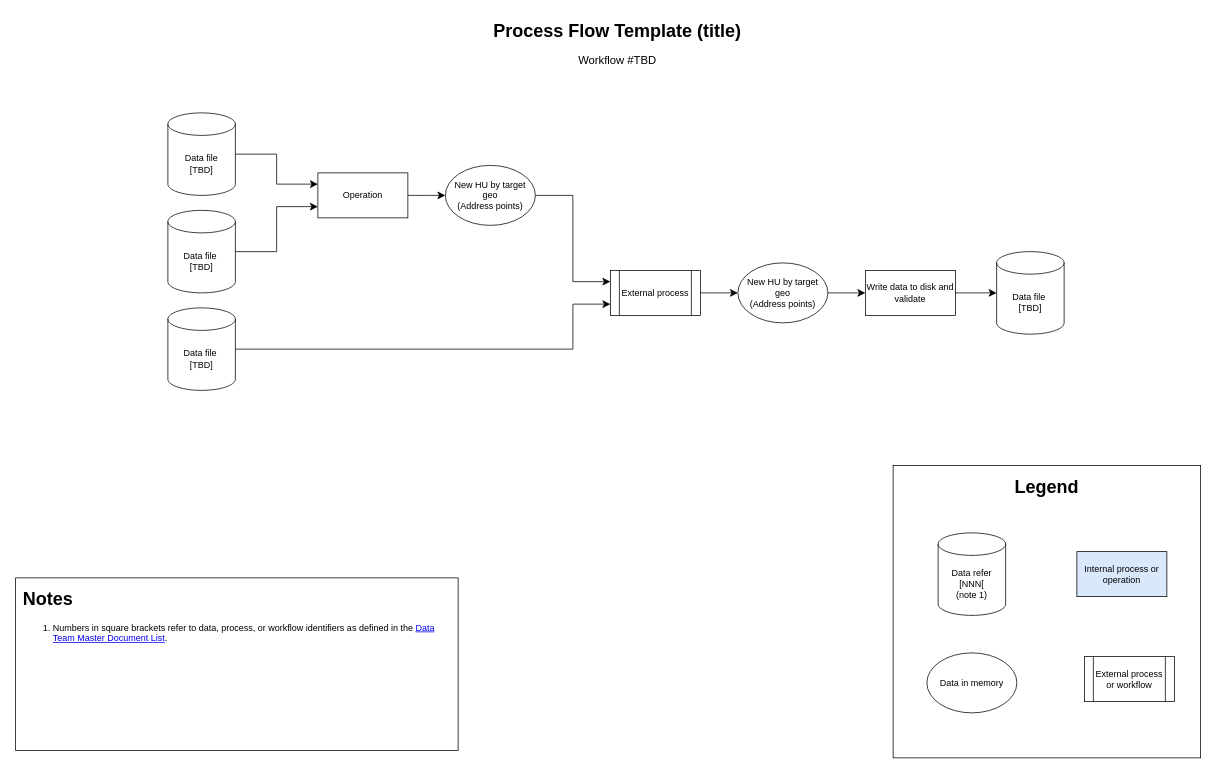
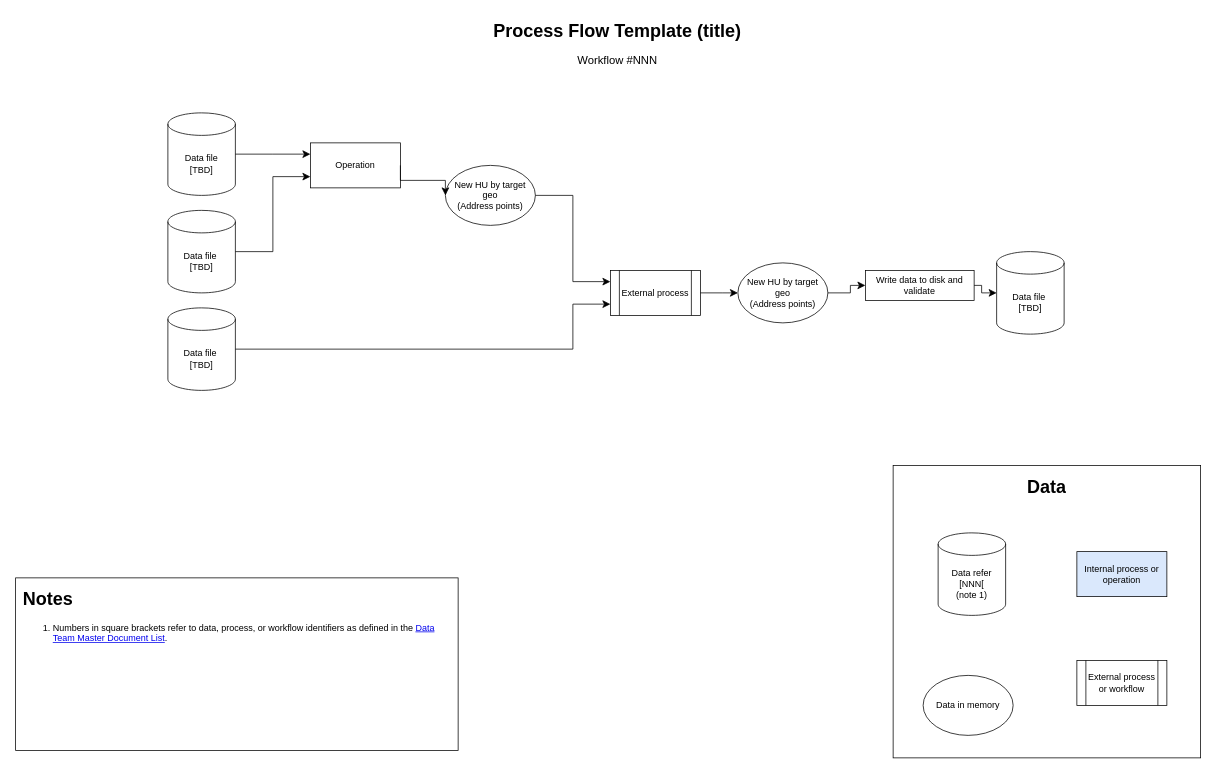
  <mxCell id="0" />
  <mxCell id="1" parent="0" />
- <mxCell id="2" value="Operation" style="rounded=0;whiteSpace=wrap;html=1;" vertex="1" parent="1"><mxGeometry x="423" y="230" width="120" height="60" as="geometry" /></mxCell>
+ <mxCell id="2" value="Operation" style="rounded=0;whiteSpace=wrap;html=1;" vertex="1" parent="1"><mxGeometry x="413" y="190" width="120" height="60" as="geometry" /></mxCell>
  <mxCell id="3" value="Data file&lt;div&gt;[TBD]&lt;/div&gt;" style="shape=cylinder3;whiteSpace=wrap;html=1;boundedLbl=1;backgroundOutline=1;size=15;" vertex="1" parent="1"><mxGeometry x="223" y="150" width="90" height="110" as="geometry" /></mxCell>
  <mxCell id="4" value="New HU by target geo&lt;div&gt;(Address points)&lt;/div&gt;" style="ellipse;whiteSpace=wrap;html=1;" vertex="1" parent="1"><mxGeometry x="593" y="220" width="120" height="80" as="geometry" /></mxCell>
  <mxCell id="5" value="&lt;h1 style=&quot;margin-top: 0px;&quot;&gt;Notes&lt;/h1&gt;&lt;ol&gt;&lt;li&gt;Numbers in square brackets refer to data, process, or workflow identifiers as defined in the &lt;a href=&quot;https://morpc1.sharepoint.com/:x:/s/GISteam/EfC4j3HhohZCrSZzxJdyt5cBFEqVD7zHick8ZW0INqgCYA?e=0WhrAI&quot;&gt;Data Team Master Document List&lt;/a&gt;.&lt;/li&gt;&lt;/ol&gt;&lt;p&gt;&lt;/p&gt;" style="text;html=1;whiteSpace=wrap;overflow=hidden;rounded=0;spacing=10;strokeColor=default;" vertex="1" parent="1"><mxGeometry x="20" y="770" width="590" height="230" as="geometry" /></mxCell>
- <mxCell id="6" value="&lt;h1 style=&quot;margin-top: 0px;&quot;&gt;Process Flow Template (title)&lt;/h1&gt;&lt;div&gt;&lt;font style=&quot;font-size: 15px; line-height: 100%;&quot;&gt;Workflow #TBD&lt;/font&gt;&lt;/div&gt;&lt;p&gt;&lt;/p&gt;" style="text;html=1;whiteSpace=wrap;overflow=hidden;rounded=0;align=center;" vertex="1" parent="1"><mxGeometry x="525" y="20" width="595" height="80" as="geometry" /></mxCell>
+ <mxCell id="6" value="&lt;h1 style=&quot;margin-top: 0px;&quot;&gt;Process Flow Template (title)&lt;/h1&gt;&lt;div&gt;&lt;font style=&quot;font-size: 15px; line-height: 100%;&quot;&gt;Workflow #NNN&lt;/font&gt;&lt;/div&gt;&lt;p&gt;&lt;/p&gt;" style="text;html=1;whiteSpace=wrap;overflow=hidden;rounded=0;align=center;" vertex="1" parent="1"><mxGeometry x="525" y="20" width="595" height="80" as="geometry" /></mxCell>
  <mxCell id="7" value="Data file&amp;nbsp;&lt;div&gt;&lt;span style=&quot;background-color: transparent; color: light-dark(rgb(0, 0, 0), rgb(255, 255, 255));&quot;&gt;[TBD]&lt;/span&gt;&lt;/div&gt;" style="shape=cylinder3;whiteSpace=wrap;html=1;boundedLbl=1;backgroundOutline=1;size=15;" vertex="1" parent="1"><mxGeometry x="223" y="280" width="90" height="110" as="geometry" /></mxCell>
  <mxCell id="8" value="External process" style="shape=process;whiteSpace=wrap;html=1;backgroundOutline=1;" vertex="1" parent="1"><mxGeometry x="813" y="360" width="120" height="60" as="geometry" /></mxCell>
  <mxCell id="9" value="New HU by target geo&lt;div&gt;(Address points)&lt;/div&gt;" style="ellipse;whiteSpace=wrap;html=1;" vertex="1" parent="1"><mxGeometry x="983" y="350" width="120" height="80" as="geometry" /></mxCell>
- <mxCell id="10" value="Write data to disk and validate" style="rounded=0;whiteSpace=wrap;html=1;" vertex="1" parent="1"><mxGeometry x="1153" y="360" width="120" height="60" as="geometry" /></mxCell>
+ <mxCell id="10" value="Write data to disk and validate" style="rounded=0;whiteSpace=wrap;html=1;" vertex="1" parent="1"><mxGeometry x="1153" y="360" width="145" height="40" as="geometry" /></mxCell>
  <mxCell id="11" value="Data file&amp;nbsp;&lt;div&gt;&lt;span style=&quot;background-color: transparent; color: light-dark(rgb(0, 0, 0), rgb(255, 255, 255));&quot;&gt;[TBD]&lt;/span&gt;&lt;/div&gt;" style="shape=cylinder3;whiteSpace=wrap;html=1;boundedLbl=1;backgroundOutline=1;size=15;" vertex="1" parent="1"><mxGeometry x="223" y="410" width="90" height="110" as="geometry" /></mxCell>
  <mxCell id="12" value="" style="edgeStyle=elbowEdgeStyle;elbow=horizontal;endArrow=classic;html=1;curved=0;rounded=0;endSize=8;startSize=8;exitX=1;exitY=0.5;exitDx=0;exitDy=0;exitPerimeter=0;entryX=0;entryY=0.25;entryDx=0;entryDy=0;" edge="1" parent="1" source="3" target="2"><mxGeometry width="50" height="50" relative="1" as="geometry"><mxPoint x="783" y="430" as="sourcePoint" /><mxPoint x="833" y="380" as="targetPoint" /></mxGeometry></mxCell>
  <mxCell id="13" value="" style="edgeStyle=elbowEdgeStyle;elbow=horizontal;endArrow=classic;html=1;curved=0;rounded=0;endSize=8;startSize=8;exitX=1;exitY=0.5;exitDx=0;exitDy=0;exitPerimeter=0;entryX=0;entryY=0.75;entryDx=0;entryDy=0;" edge="1" parent="1" source="7" target="2"><mxGeometry width="50" height="50" relative="1" as="geometry"><mxPoint x="323" y="215" as="sourcePoint" /><mxPoint x="403" y="320" as="targetPoint" /></mxGeometry></mxCell>
  <mxCell id="14" value="" style="edgeStyle=elbowEdgeStyle;elbow=vertical;endArrow=classic;html=1;curved=0;rounded=0;endSize=8;startSize=8;entryX=0;entryY=0.5;entryDx=0;entryDy=0;exitX=1;exitY=0.5;exitDx=0;exitDy=0;" edge="1" parent="1" source="2" target="4"><mxGeometry width="50" height="50" relative="1" as="geometry"><mxPoint x="583" y="390" as="sourcePoint" /><mxPoint x="433" y="285" as="targetPoint" /></mxGeometry></mxCell>
  <mxCell id="15" value="" style="edgeStyle=elbowEdgeStyle;elbow=horizontal;endArrow=classic;html=1;curved=0;rounded=0;endSize=8;startSize=8;exitX=1;exitY=0.5;exitDx=0;exitDy=0;exitPerimeter=0;entryX=0;entryY=0.75;entryDx=0;entryDy=0;" edge="1" parent="1" source="11" target="8"><mxGeometry width="50" height="50" relative="1" as="geometry"><mxPoint x="323" y="345" as="sourcePoint" /><mxPoint x="433" y="285" as="targetPoint" /><Array as="points"><mxPoint x="763" y="440" /></Array></mxGeometry></mxCell>
  <mxCell id="16" value="" style="edgeStyle=elbowEdgeStyle;elbow=horizontal;endArrow=classic;html=1;curved=0;rounded=0;endSize=8;startSize=8;exitX=1;exitY=0.5;exitDx=0;exitDy=0;entryX=0;entryY=0.25;entryDx=0;entryDy=0;" edge="1" parent="1" source="4" target="8"><mxGeometry width="50" height="50" relative="1" as="geometry"><mxPoint x="323" y="475" as="sourcePoint" /><mxPoint x="783" y="415" as="targetPoint" /></mxGeometry></mxCell>
  <mxCell id="17" value="" style="edgeStyle=elbowEdgeStyle;elbow=horizontal;endArrow=classic;html=1;curved=0;rounded=0;endSize=8;startSize=8;exitX=1;exitY=0.5;exitDx=0;exitDy=0;entryX=0;entryY=0.5;entryDx=0;entryDy=0;" edge="1" parent="1" source="8" target="9"><mxGeometry width="50" height="50" relative="1" as="geometry"><mxPoint x="323" y="475" as="sourcePoint" /><mxPoint x="823" y="415" as="targetPoint" /><Array as="points"><mxPoint x="963" y="430" /></Array></mxGeometry></mxCell>
  <mxCell id="18" value="" style="edgeStyle=elbowEdgeStyle;elbow=horizontal;endArrow=classic;html=1;curved=0;rounded=0;endSize=8;startSize=8;exitX=1;exitY=0.5;exitDx=0;exitDy=0;entryX=0;entryY=0.5;entryDx=0;entryDy=0;" edge="1" parent="1" source="9" target="10"><mxGeometry width="50" height="50" relative="1" as="geometry"><mxPoint x="943" y="400" as="sourcePoint" /><mxPoint x="993" y="400" as="targetPoint" /><Array as="points"><mxPoint x="1133" y="410" /></Array></mxGeometry></mxCell>
  <mxCell id="19" value="Data file&amp;nbsp;&lt;div&gt;&lt;span style=&quot;background-color: transparent; color: light-dark(rgb(0, 0, 0), rgb(255, 255, 255));&quot;&gt;[TBD]&lt;/span&gt;&lt;/div&gt;" style="shape=cylinder3;whiteSpace=wrap;html=1;boundedLbl=1;backgroundOutline=1;size=15;" vertex="1" parent="1"><mxGeometry x="1328" y="335" width="90" height="110" as="geometry" /></mxCell>
  <mxCell id="20" value="" style="edgeStyle=elbowEdgeStyle;elbow=horizontal;endArrow=classic;html=1;curved=0;rounded=0;endSize=8;startSize=8;entryX=0;entryY=0.5;entryDx=0;entryDy=0;entryPerimeter=0;exitX=1;exitY=0.5;exitDx=0;exitDy=0;" edge="1" parent="1" source="10" target="19"><mxGeometry width="50" height="50" relative="1" as="geometry"><mxPoint x="1328" y="490" as="sourcePoint" /><mxPoint x="1163" y="400" as="targetPoint" /><Array as="points"><mxPoint x="1308" y="410" /></Array></mxGeometry></mxCell>
- <mxCell id="21" value="&lt;h1 style=&quot;margin-top: 0px;&quot;&gt;Legend&lt;/h1&gt;&lt;p&gt;&lt;/p&gt;" style="text;html=1;whiteSpace=wrap;overflow=hidden;rounded=0;spacing=10;strokeColor=default;align=center;" vertex="1" parent="1"><mxGeometry x="1190" y="620" width="410" height="390" as="geometry" /></mxCell>
+ <mxCell id="21" value="&lt;h1 style=&quot;margin-top: 0px;&quot;&gt;Data&lt;/h1&gt;&lt;p&gt;&lt;/p&gt;" style="text;html=1;whiteSpace=wrap;overflow=hidden;rounded=0;spacing=10;strokeColor=default;align=center;" vertex="1" parent="1"><mxGeometry x="1190" y="620" width="410" height="390" as="geometry" /></mxCell>
  <mxCell id="22" value="Data refer&lt;div&gt;[NNN[&lt;/div&gt;&lt;div&gt;(note 1)&lt;/div&gt;" style="shape=cylinder3;whiteSpace=wrap;html=1;boundedLbl=1;backgroundOutline=1;size=15;" vertex="1" parent="1"><mxGeometry x="1250" y="710" width="90" height="110" as="geometry" /></mxCell>
  <mxCell id="23" value="Internal process or operation" style="rounded=0;whiteSpace=wrap;html=1;fillColor=#dae8fc;" vertex="1" parent="1"><mxGeometry x="1435" y="735" width="120" height="60" as="geometry" /></mxCell>
- <mxCell id="24" value="External process or workflow" style="shape=process;whiteSpace=wrap;html=1;backgroundOutline=1;" vertex="1" parent="1"><mxGeometry x="1445" y="875" width="120" height="60" as="geometry" /></mxCell>
- <mxCell id="25" value="Data in memory" style="ellipse;whiteSpace=wrap;html=1;" vertex="1" parent="1"><mxGeometry x="1235" y="870" width="120" height="80" as="geometry" /></mxCell>
+ <mxCell id="24" value="External process or workflow" style="shape=process;whiteSpace=wrap;html=1;backgroundOutline=1;" vertex="1" parent="1"><mxGeometry x="1435" y="880" width="120" height="60" as="geometry" /></mxCell>
+ <mxCell id="25" value="Data in memory" style="ellipse;whiteSpace=wrap;html=1;" vertex="1" parent="1"><mxGeometry x="1230" y="900" width="120" height="80" as="geometry" /></mxCell>
